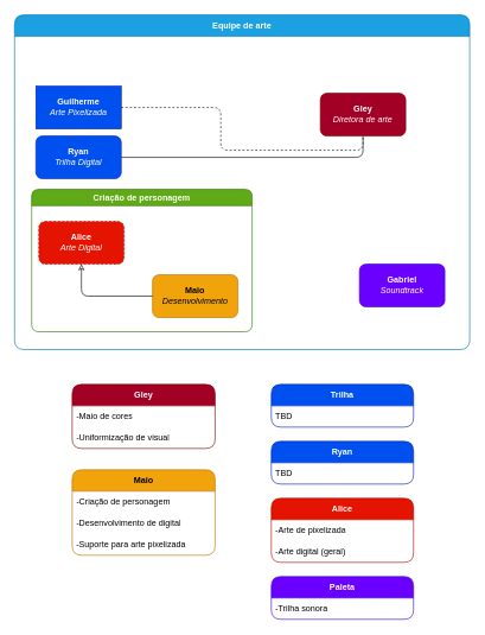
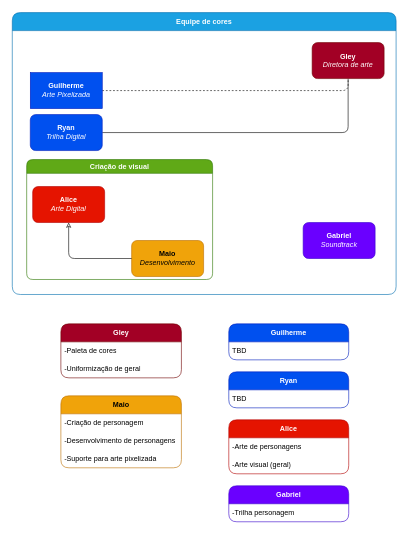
  <mxCell id="0" />
  <mxCell id="1" parent="0" />
- <mxCell id="2" value="Equipe de arte" style="swimlane;whiteSpace=wrap;html=1;startSize=30;rounded=1;shadow=0;glass=0;backgroundOutline=0;container=0;swimlaneLine=1;labelBackgroundColor=none;fillColor=#1ba1e2;fontColor=#ffffff;strokeColor=#006EAF;" vertex="1" parent="1"><mxGeometry x="20" y="20" width="640" height="470" as="geometry" /></mxCell>
+ <mxCell id="2" value="Equipe de cores" style="swimlane;whiteSpace=wrap;html=1;startSize=30;rounded=1;shadow=0;glass=0;backgroundOutline=0;container=0;swimlaneLine=1;labelBackgroundColor=none;fillColor=#1ba1e2;fontColor=#ffffff;strokeColor=#006EAF;" vertex="1" parent="1"><mxGeometry x="20" y="20" width="640" height="470" as="geometry" /></mxCell>
  <mxCell id="3" style="edgeStyle=orthogonalEdgeStyle;rounded=1;orthogonalLoop=1;jettySize=auto;html=1;exitX=1;exitY=0.5;exitDx=0;exitDy=0;entryX=0.5;entryY=1;entryDx=0;entryDy=0;endArrow=none;endFill=0;labelBackgroundColor=none;fontColor=default;dashed=1;" edge="1" parent="2" source="4" target="8"><mxGeometry relative="1" as="geometry" /></mxCell>
  <mxCell id="4" value="&lt;b&gt;Guilherme&lt;br&gt;&lt;/b&gt;&lt;i&gt;Arte Pixelizada&lt;/i&gt;" style="whiteSpace=wrap;html=1;labelBackgroundColor=none;fillColor=#0050ef;fontColor=#ffffff;strokeColor=#001DBC;rounded=0;" vertex="1" parent="2"><mxGeometry x="30" y="100" width="120" height="60" as="geometry" /></mxCell>
  <mxCell id="5" style="edgeStyle=orthogonalEdgeStyle;rounded=1;orthogonalLoop=1;jettySize=auto;html=1;exitX=1;exitY=0.5;exitDx=0;exitDy=0;entryX=0.5;entryY=1;entryDx=0;entryDy=0;endArrow=none;endFill=0;labelBackgroundColor=none;fontColor=default;" edge="1" parent="2" source="6" target="8"><mxGeometry relative="1" as="geometry" /></mxCell>
  <mxCell id="6" value="&lt;b&gt;Ryan&lt;br&gt;&lt;/b&gt;&lt;i&gt;Trilha Digital&lt;/i&gt;" style="rounded=1;whiteSpace=wrap;html=1;labelBackgroundColor=none;fillColor=#0050ef;fontColor=#ffffff;strokeColor=#001DBC;" vertex="1" parent="2"><mxGeometry x="30" y="170" width="120" height="60" as="geometry" /></mxCell>
  <mxCell id="7" value="&lt;b&gt;Gabriel&lt;br&gt;&lt;/b&gt;&lt;i&gt;Soundtrack&lt;/i&gt;" style="rounded=1;whiteSpace=wrap;html=1;labelBackgroundColor=none;fillColor=#6a00ff;fontColor=#ffffff;strokeColor=#3700CC;" vertex="1" parent="2"><mxGeometry x="485" y="350" width="120" height="60" as="geometry" /></mxCell>
- <mxCell id="8" value="&lt;b&gt;Gley&lt;br&gt;&lt;/b&gt;&lt;i&gt;Diretora de arte&lt;/i&gt;" style="rounded=1;whiteSpace=wrap;html=1;labelBackgroundColor=none;fillColor=#a20025;fontColor=#ffffff;strokeColor=#6F0000;" vertex="1" parent="2"><mxGeometry x="430" y="110" width="120" height="60" as="geometry" /></mxCell>
- <mxCell id="9" value="Criação de personagem" style="swimlane;whiteSpace=wrap;html=1;labelBackgroundColor=none;rounded=1;fillColor=#60a917;fontColor=#ffffff;strokeColor=#2D7600;" vertex="1" parent="2"><mxGeometry x="24" y="245" width="310" height="200" as="geometry"><mxRectangle x="70" y="225" width="180" height="30" as="alternateBounds" /></mxGeometry></mxCell>
- <mxCell id="10" value="&lt;b&gt;Alice&lt;br&gt;&lt;/b&gt;&lt;i&gt;Arte Digital&lt;/i&gt;" style="rounded=1;whiteSpace=wrap;html=1;labelBackgroundColor=none;fillColor=#e51400;fontColor=#ffffff;strokeColor=#B20000;dashed=1;" vertex="1" parent="9"><mxGeometry x="10" y="45" width="120" height="60" as="geometry" /></mxCell>
- <mxCell id="11" value="&lt;b&gt;Maio&lt;br&gt;&lt;/b&gt;&lt;i&gt;Desenvolvimento&lt;/i&gt;" style="rounded=1;whiteSpace=wrap;html=1;labelBackgroundColor=none;fillColor=#f0a30a;fontColor=#000000;strokeColor=#BD7000;" vertex="1" parent="9"><mxGeometry x="170" y="120" width="120" height="60" as="geometry" /></mxCell>
+ <mxCell id="8" value="&lt;b&gt;Gley&lt;br&gt;&lt;/b&gt;&lt;i&gt;Diretora de arte&lt;/i&gt;" style="rounded=1;whiteSpace=wrap;html=1;labelBackgroundColor=none;fillColor=#a20025;fontColor=#ffffff;strokeColor=#6F0000;" vertex="1" parent="2"><mxGeometry x="500" y="50" width="120" height="60" as="geometry" /></mxCell>
+ <mxCell id="9" value="Criação de visual" style="swimlane;whiteSpace=wrap;html=1;labelBackgroundColor=none;rounded=1;fillColor=#60a917;fontColor=#ffffff;strokeColor=#2D7600;" vertex="1" parent="2"><mxGeometry x="24" y="245" width="310" height="200" as="geometry"><mxRectangle x="70" y="225" width="180" height="30" as="alternateBounds" /></mxGeometry></mxCell>
+ <mxCell id="10" value="&lt;b&gt;Alice&lt;br&gt;&lt;/b&gt;&lt;i&gt;Arte Digital&lt;/i&gt;" style="rounded=1;whiteSpace=wrap;html=1;labelBackgroundColor=none;fillColor=#e51400;fontColor=#ffffff;strokeColor=#B20000;" vertex="1" parent="9"><mxGeometry x="10" y="45" width="120" height="60" as="geometry" /></mxCell>
+ <mxCell id="11" value="&lt;b&gt;Maio&lt;br&gt;&lt;/b&gt;&lt;i&gt;Desenvolvimento&lt;/i&gt;" style="rounded=1;whiteSpace=wrap;html=1;labelBackgroundColor=none;fillColor=#f0a30a;fontColor=#000000;strokeColor=#BD7000;" vertex="1" parent="9"><mxGeometry x="175" y="135" width="120" height="60" as="geometry" /></mxCell>
  <mxCell id="12" style="edgeStyle=orthogonalEdgeStyle;rounded=1;orthogonalLoop=1;jettySize=auto;html=1;entryX=0.5;entryY=1;entryDx=0;entryDy=0;endArrow=classic;endFill=0;labelBackgroundColor=none;fontColor=default;" edge="1" parent="9" source="11" target="10"><mxGeometry relative="1" as="geometry" /></mxCell>
  <mxCell id="13" value="&lt;b&gt;Gley&lt;/b&gt;" style="swimlane;fontStyle=0;childLayout=stackLayout;horizontal=1;startSize=30;horizontalStack=0;resizeParent=1;resizeParentMax=0;resizeLast=0;collapsible=1;marginBottom=0;whiteSpace=wrap;html=1;rounded=1;shadow=0;glass=0;flipH=1;labelBackgroundColor=none;fillColor=#a20025;fontColor=#ffffff;strokeColor=#6F0000;" vertex="1" parent="1"><mxGeometry x="101" y="539" width="201" height="90" as="geometry" /></mxCell>
- <mxCell id="14" value="-Maio de cores" style="text;strokeColor=none;fillColor=none;align=left;verticalAlign=middle;spacingLeft=4;spacingRight=4;overflow=hidden;points=[[0,0.5],[1,0.5]];portConstraint=eastwest;rotatable=0;whiteSpace=wrap;html=1;labelBackgroundColor=none;rounded=1;" vertex="1" parent="13"><mxGeometry y="30" width="201" height="30" as="geometry" /></mxCell>
- <mxCell id="15" value="-Uniformização de visual" style="text;strokeColor=none;fillColor=none;align=left;verticalAlign=middle;spacingLeft=4;spacingRight=4;overflow=hidden;points=[[0,0.5],[1,0.5]];portConstraint=eastwest;rotatable=0;whiteSpace=wrap;html=1;labelBackgroundColor=none;rounded=1;" vertex="1" parent="13"><mxGeometry y="60" width="201" height="30" as="geometry" /></mxCell>
- <mxCell id="16" value="&lt;b&gt;Trilha&lt;/b&gt;" style="swimlane;fontStyle=0;childLayout=stackLayout;horizontal=1;startSize=30;horizontalStack=0;resizeParent=1;resizeParentMax=0;resizeLast=0;collapsible=1;marginBottom=0;whiteSpace=wrap;html=1;rounded=1;shadow=0;glass=0;flipH=1;flipV=0;labelBackgroundColor=none;fillColor=#0050ef;fontColor=#ffffff;strokeColor=#001DBC;" vertex="1" parent="1"><mxGeometry x="381" y="539" width="200" height="60" as="geometry" /></mxCell>
+ <mxCell id="14" value="-Paleta de cores" style="text;strokeColor=none;fillColor=none;align=left;verticalAlign=middle;spacingLeft=4;spacingRight=4;overflow=hidden;points=[[0,0.5],[1,0.5]];portConstraint=eastwest;rotatable=0;whiteSpace=wrap;html=1;labelBackgroundColor=none;rounded=1;" vertex="1" parent="13"><mxGeometry y="30" width="201" height="30" as="geometry" /></mxCell>
+ <mxCell id="15" value="-Uniformização de geral" style="text;strokeColor=none;fillColor=none;align=left;verticalAlign=middle;spacingLeft=4;spacingRight=4;overflow=hidden;points=[[0,0.5],[1,0.5]];portConstraint=eastwest;rotatable=0;whiteSpace=wrap;html=1;labelBackgroundColor=none;rounded=1;" vertex="1" parent="13"><mxGeometry y="60" width="201" height="30" as="geometry" /></mxCell>
+ <mxCell id="16" value="&lt;b&gt;Guilherme&lt;/b&gt;" style="swimlane;fontStyle=0;childLayout=stackLayout;horizontal=1;startSize=30;horizontalStack=0;resizeParent=1;resizeParentMax=0;resizeLast=0;collapsible=1;marginBottom=0;whiteSpace=wrap;html=1;rounded=1;shadow=0;glass=0;flipH=1;flipV=0;labelBackgroundColor=none;fillColor=#0050ef;fontColor=#ffffff;strokeColor=#001DBC;" vertex="1" parent="1"><mxGeometry x="381" y="539" width="200" height="60" as="geometry" /></mxCell>
  <mxCell id="17" value="TBD" style="text;strokeColor=none;fillColor=none;align=left;verticalAlign=middle;spacingLeft=4;spacingRight=4;overflow=hidden;points=[[0,0.5],[1,0.5]];portConstraint=eastwest;rotatable=0;whiteSpace=wrap;html=1;labelBackgroundColor=none;rounded=1;" vertex="1" parent="16"><mxGeometry y="30" width="200" height="30" as="geometry" /></mxCell>
  <mxCell id="18" value="&lt;b&gt;Ryan&lt;/b&gt;" style="swimlane;fontStyle=0;childLayout=stackLayout;horizontal=1;startSize=30;horizontalStack=0;resizeParent=1;resizeParentMax=0;resizeLast=0;collapsible=1;marginBottom=0;whiteSpace=wrap;html=1;rounded=1;shadow=0;glass=0;flipH=1;flipV=0;labelBackgroundColor=none;fillColor=#0050ef;fontColor=#ffffff;strokeColor=#001DBC;" vertex="1" parent="1"><mxGeometry x="381" y="619" width="200" height="60" as="geometry" /></mxCell>
  <mxCell id="19" value="TBD" style="text;strokeColor=none;fillColor=none;align=left;verticalAlign=middle;spacingLeft=4;spacingRight=4;overflow=hidden;points=[[0,0.5],[1,0.5]];portConstraint=eastwest;rotatable=0;whiteSpace=wrap;html=1;labelBackgroundColor=none;rounded=1;" vertex="1" parent="18"><mxGeometry y="30" width="200" height="30" as="geometry" /></mxCell>
  <mxCell id="20" value="&lt;b&gt;Alice&lt;/b&gt;" style="swimlane;fontStyle=0;childLayout=stackLayout;horizontal=1;startSize=30;horizontalStack=0;resizeParent=1;resizeParentMax=0;resizeLast=0;collapsible=1;marginBottom=0;whiteSpace=wrap;html=1;rounded=1;shadow=0;glass=0;flipH=1;flipV=0;labelBackgroundColor=none;fillColor=#e51400;fontColor=#ffffff;strokeColor=#B20000;" vertex="1" parent="1"><mxGeometry x="381" y="699" width="200" height="90" as="geometry"><mxRectangle x="360" y="740" width="70" height="30" as="alternateBounds" /></mxGeometry></mxCell>
- <mxCell id="21" value="-Arte de pixelizada" style="text;strokeColor=none;fillColor=none;align=left;verticalAlign=middle;spacingLeft=4;spacingRight=4;overflow=hidden;points=[[0,0.5],[1,0.5]];portConstraint=eastwest;rotatable=0;whiteSpace=wrap;html=1;labelBackgroundColor=none;rounded=1;" vertex="1" parent="20"><mxGeometry y="30" width="200" height="30" as="geometry" /></mxCell>
- <mxCell id="22" value="-Arte digital (geral)" style="text;strokeColor=none;fillColor=none;align=left;verticalAlign=middle;spacingLeft=4;spacingRight=4;overflow=hidden;points=[[0,0.5],[1,0.5]];portConstraint=eastwest;rotatable=0;whiteSpace=wrap;html=1;labelBackgroundColor=none;rounded=1;" vertex="1" parent="20"><mxGeometry y="60" width="200" height="30" as="geometry" /></mxCell>
- <mxCell id="23" value="&lt;b&gt;Paleta&lt;/b&gt;" style="swimlane;fontStyle=0;childLayout=stackLayout;horizontal=1;startSize=30;horizontalStack=0;resizeParent=1;resizeParentMax=0;resizeLast=0;collapsible=1;marginBottom=0;whiteSpace=wrap;html=1;rounded=1;shadow=0;glass=0;flipH=1;flipV=0;labelBackgroundColor=none;fillColor=#6a00ff;fontColor=#ffffff;strokeColor=#3700CC;" vertex="1" parent="1"><mxGeometry x="381" y="809" width="200" height="60" as="geometry" /></mxCell>
- <mxCell id="24" value="-Trilha sonora" style="text;strokeColor=none;fillColor=none;align=left;verticalAlign=middle;spacingLeft=4;spacingRight=4;overflow=hidden;points=[[0,0.5],[1,0.5]];portConstraint=eastwest;rotatable=0;whiteSpace=wrap;html=1;labelBackgroundColor=none;rounded=1;" vertex="1" parent="23"><mxGeometry y="30" width="200" height="30" as="geometry" /></mxCell>
+ <mxCell id="21" value="-Arte de personagens" style="text;strokeColor=none;fillColor=none;align=left;verticalAlign=middle;spacingLeft=4;spacingRight=4;overflow=hidden;points=[[0,0.5],[1,0.5]];portConstraint=eastwest;rotatable=0;whiteSpace=wrap;html=1;labelBackgroundColor=none;rounded=1;" vertex="1" parent="20"><mxGeometry y="30" width="200" height="30" as="geometry" /></mxCell>
+ <mxCell id="22" value="-Arte visual (geral)" style="text;strokeColor=none;fillColor=none;align=left;verticalAlign=middle;spacingLeft=4;spacingRight=4;overflow=hidden;points=[[0,0.5],[1,0.5]];portConstraint=eastwest;rotatable=0;whiteSpace=wrap;html=1;labelBackgroundColor=none;rounded=1;" vertex="1" parent="20"><mxGeometry y="60" width="200" height="30" as="geometry" /></mxCell>
+ <mxCell id="23" value="&lt;b&gt;Gabriel&lt;/b&gt;" style="swimlane;fontStyle=0;childLayout=stackLayout;horizontal=1;startSize=30;horizontalStack=0;resizeParent=1;resizeParentMax=0;resizeLast=0;collapsible=1;marginBottom=0;whiteSpace=wrap;html=1;rounded=1;shadow=0;glass=0;flipH=1;flipV=0;labelBackgroundColor=none;fillColor=#6a00ff;fontColor=#ffffff;strokeColor=#3700CC;" vertex="1" parent="1"><mxGeometry x="381" y="809" width="200" height="60" as="geometry" /></mxCell>
+ <mxCell id="24" value="-Trilha personagem" style="text;strokeColor=none;fillColor=none;align=left;verticalAlign=middle;spacingLeft=4;spacingRight=4;overflow=hidden;points=[[0,0.5],[1,0.5]];portConstraint=eastwest;rotatable=0;whiteSpace=wrap;html=1;labelBackgroundColor=none;rounded=1;" vertex="1" parent="23"><mxGeometry y="30" width="200" height="30" as="geometry" /></mxCell>
  <mxCell id="25" value="&lt;b&gt;Maio&lt;/b&gt;" style="swimlane;fontStyle=0;childLayout=stackLayout;horizontal=1;startSize=30;horizontalStack=0;resizeParent=1;resizeParentMax=0;resizeLast=0;collapsible=1;marginBottom=0;whiteSpace=wrap;html=1;rounded=1;shadow=0;glass=0;labelBackgroundColor=none;fillColor=#f0a30a;fontColor=#000000;strokeColor=#BD7000;" vertex="1" parent="1"><mxGeometry x="101" y="659" width="201" height="120" as="geometry" /></mxCell>
  <mxCell id="26" value="-Criação de personagem" style="text;strokeColor=none;fillColor=none;align=left;verticalAlign=middle;spacingLeft=4;spacingRight=4;overflow=hidden;points=[[0,0.5],[1,0.5]];portConstraint=eastwest;rotatable=0;whiteSpace=wrap;html=1;labelBackgroundColor=none;rounded=1;" vertex="1" parent="25"><mxGeometry y="30" width="201" height="30" as="geometry" /></mxCell>
- <mxCell id="27" value="-Desenvolvimento de digital" style="text;strokeColor=none;fillColor=none;align=left;verticalAlign=middle;spacingLeft=4;spacingRight=4;overflow=hidden;points=[[0,0.5],[1,0.5]];portConstraint=eastwest;rotatable=0;whiteSpace=wrap;html=1;labelBackgroundColor=none;rounded=1;" vertex="1" parent="25"><mxGeometry y="60" width="201" height="30" as="geometry" /></mxCell>
+ <mxCell id="27" value="-Desenvolvimento de personagens" style="text;strokeColor=none;fillColor=none;align=left;verticalAlign=middle;spacingLeft=4;spacingRight=4;overflow=hidden;points=[[0,0.5],[1,0.5]];portConstraint=eastwest;rotatable=0;whiteSpace=wrap;html=1;labelBackgroundColor=none;rounded=1;" vertex="1" parent="25"><mxGeometry y="60" width="201" height="30" as="geometry" /></mxCell>
  <mxCell id="28" value="-Suporte para arte pixelizada" style="text;strokeColor=none;fillColor=none;align=left;verticalAlign=middle;spacingLeft=4;spacingRight=4;overflow=hidden;points=[[0,0.5],[1,0.5]];portConstraint=eastwest;rotatable=0;whiteSpace=wrap;html=1;labelBackgroundColor=none;rounded=1;" vertex="1" parent="25"><mxGeometry y="90" width="201" height="30" as="geometry" /></mxCell>
